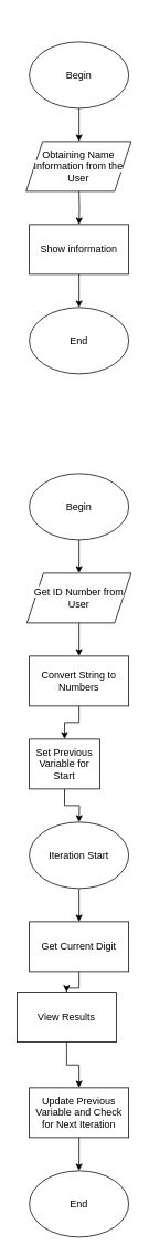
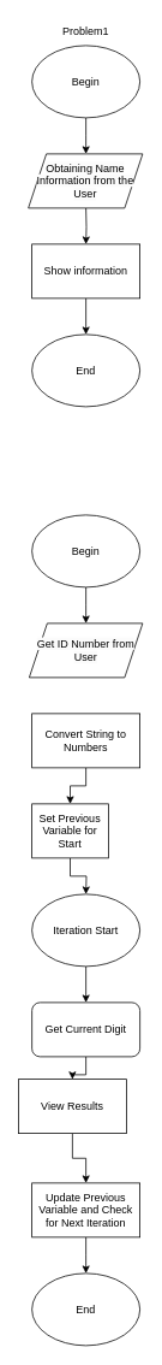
  <mxCell id="0" />
  <mxCell id="1" parent="0" />
  <mxCell id="2" value="" style="edgeStyle=orthogonalEdgeStyle;rounded=0;orthogonalLoop=1;jettySize=auto;html=1;" parent="1" source="3" edge="1"><mxGeometry relative="1" as="geometry"><mxPoint x="95" y="170" as="targetPoint" /></mxGeometry></mxCell>
  <mxCell id="3" value="Begin" style="ellipse;whiteSpace=wrap;html=1;" parent="1" vertex="1"><mxGeometry x="35" y="50" width="120" height="80" as="geometry" /></mxCell>
  <mxCell id="4" value="" style="edgeStyle=orthogonalEdgeStyle;rounded=0;orthogonalLoop=1;jettySize=auto;html=1;" parent="1" target="6" edge="1"><mxGeometry relative="1" as="geometry"><mxPoint x="95" y="230" as="sourcePoint" /></mxGeometry></mxCell>
  <mxCell id="5" value="" style="edgeStyle=orthogonalEdgeStyle;rounded=0;orthogonalLoop=1;jettySize=auto;html=1;" parent="1" source="6" target="7" edge="1"><mxGeometry relative="1" as="geometry" /></mxCell>
  <mxCell id="6" value="Show information" style="whiteSpace=wrap;html=1;" parent="1" vertex="1"><mxGeometry x="35" y="270" width="120" height="60" as="geometry" /></mxCell>
  <mxCell id="7" value="End" style="ellipse;whiteSpace=wrap;html=1;" parent="1" vertex="1"><mxGeometry x="35" y="370" width="120" height="80" as="geometry" /></mxCell>
+ <mxCell id="8" value="Problem1" style="text;html=1;strokeColor=none;fillColor=none;align=center;verticalAlign=middle;whiteSpace=wrap;rounded=0;" parent="1" vertex="1"><mxGeometry x="65" y="20" width="60" height="30" as="geometry" /></mxCell>
  <mxCell id="9" value="" style="edgeStyle=orthogonalEdgeStyle;rounded=0;orthogonalLoop=1;jettySize=auto;html=1;" edge="1" parent="1" source="10"><mxGeometry relative="1" as="geometry"><mxPoint x="95" y="690" as="targetPoint" /></mxGeometry></mxCell>
  <mxCell id="10" value="Begin" style="ellipse;whiteSpace=wrap;html=1;" parent="1" vertex="1"><mxGeometry x="35" y="570" width="120" height="80" as="geometry" /></mxCell>
- <mxCell id="11" value="" style="edgeStyle=orthogonalEdgeStyle;rounded=0;orthogonalLoop=1;jettySize=auto;html=1;" edge="1" parent="1" source="12" target="15"><mxGeometry relative="1" as="geometry" /></mxCell>
  <mxCell id="12" value="&lt;span style=&quot;caret-color: rgb(0, 0, 0); color: rgb(0, 0, 0); font-family: Helvetica; font-size: 12px; font-style: normal; font-variant-caps: normal; font-weight: 400; letter-spacing: normal; text-align: center; text-indent: 0px; text-transform: none; word-spacing: 0px; -webkit-text-stroke-width: 0px; background-color: rgb(251, 251, 251); text-decoration: none; float: none; display: inline !important;&quot;&gt;Get ID Number from User&lt;/span&gt;" style="shape=parallelogram;perimeter=parallelogramPerimeter;whiteSpace=wrap;html=1;fixedSize=1;" vertex="1" parent="1"><mxGeometry x="32" y="690" width="126" height="60" as="geometry" /></mxCell>
  <mxCell id="13" value="&lt;span style=&quot;caret-color: rgb(0, 0, 0); color: rgb(0, 0, 0); font-family: Helvetica; font-size: 12px; font-style: normal; font-variant-caps: normal; font-weight: 400; letter-spacing: normal; text-align: center; text-indent: 0px; text-transform: none; word-spacing: 0px; -webkit-text-stroke-width: 0px; background-color: rgb(251, 251, 251); text-decoration: none; float: none; display: inline !important;&quot;&gt;Obtaining Name Information from the User&lt;/span&gt;" style="shape=parallelogram;perimeter=parallelogramPerimeter;whiteSpace=wrap;html=1;fixedSize=1;" vertex="1" parent="1"><mxGeometry x="31" y="170" width="127" height="60" as="geometry" /></mxCell>
  <mxCell id="14" value="" style="edgeStyle=orthogonalEdgeStyle;rounded=0;orthogonalLoop=1;jettySize=auto;html=1;" edge="1" parent="1" source="15" target="17"><mxGeometry relative="1" as="geometry" /></mxCell>
  <mxCell id="15" value="Convert String to Numbers" style="whiteSpace=wrap;html=1;" vertex="1" parent="1"><mxGeometry x="35" y="790" width="120" height="60" as="geometry" /></mxCell>
  <mxCell id="16" value="" style="edgeStyle=orthogonalEdgeStyle;rounded=0;orthogonalLoop=1;jettySize=auto;html=1;" edge="1" parent="1" source="17"><mxGeometry relative="1" as="geometry"><mxPoint x="95" y="990" as="targetPoint" /></mxGeometry></mxCell>
  <mxCell id="17" value="Set Previous Variable for Start" style="whiteSpace=wrap;html=1;" vertex="1" parent="1"><mxGeometry x="35" y="890" width="85" height="60" as="geometry" /></mxCell>
  <mxCell id="18" value="" style="edgeStyle=orthogonalEdgeStyle;rounded=0;orthogonalLoop=1;jettySize=auto;html=1;" edge="1" parent="1" source="19" target="21"><mxGeometry relative="1" as="geometry" /></mxCell>
  <mxCell id="19" value="Iteration Start" style="ellipse;whiteSpace=wrap;html=1;" vertex="1" parent="1"><mxGeometry x="35" y="990" width="120" height="80" as="geometry" /></mxCell>
  <mxCell id="20" value="" style="edgeStyle=orthogonalEdgeStyle;rounded=0;orthogonalLoop=1;jettySize=auto;html=1;" edge="1" parent="1" source="21" target="23"><mxGeometry relative="1" as="geometry" /></mxCell>
- <mxCell id="21" value="Get Current Digit" style="whiteSpace=wrap;html=1;" vertex="1" parent="1"><mxGeometry x="35" y="1110" width="120" height="60" as="geometry" /></mxCell>
+ <mxCell id="21" value="Get Current Digit" style="whiteSpace=wrap;html=1;rounded=1;" vertex="1" parent="1"><mxGeometry x="35" y="1110" width="120" height="60" as="geometry" /></mxCell>
  <mxCell id="22" value="" style="edgeStyle=orthogonalEdgeStyle;rounded=0;orthogonalLoop=1;jettySize=auto;html=1;" edge="1" parent="1" source="23" target="25"><mxGeometry relative="1" as="geometry" /></mxCell>
  <mxCell id="23" value="View Results" style="whiteSpace=wrap;html=1;" vertex="1" parent="1"><mxGeometry x="20" y="1195" width="120" height="60" as="geometry" /></mxCell>
  <mxCell id="24" value="" style="edgeStyle=orthogonalEdgeStyle;rounded=0;orthogonalLoop=1;jettySize=auto;html=1;" edge="1" parent="1" source="25"><mxGeometry relative="1" as="geometry"><mxPoint x="95" y="1410" as="targetPoint" /></mxGeometry></mxCell>
  <mxCell id="25" value="Update Previous Variable and Check for Next Iteration" style="whiteSpace=wrap;html=1;" vertex="1" parent="1"><mxGeometry x="35" y="1310" width="120" height="60" as="geometry" /></mxCell>
  <mxCell id="26" value="End" style="ellipse;whiteSpace=wrap;html=1;" vertex="1" parent="1"><mxGeometry x="35" y="1410" width="120" height="80" as="geometry" /></mxCell>
